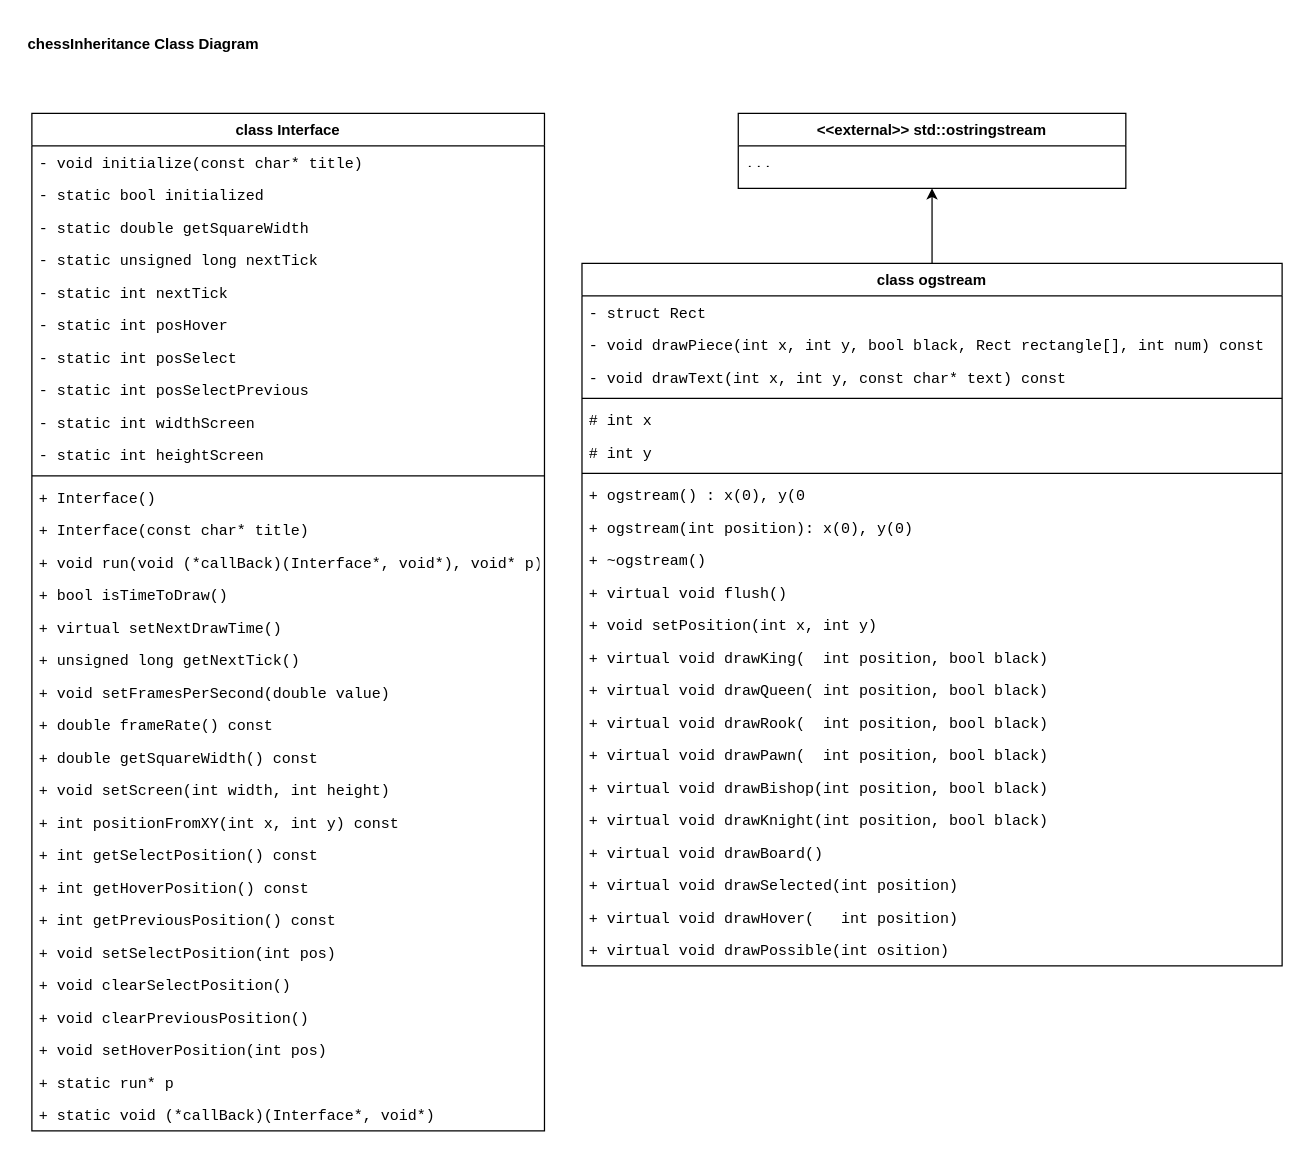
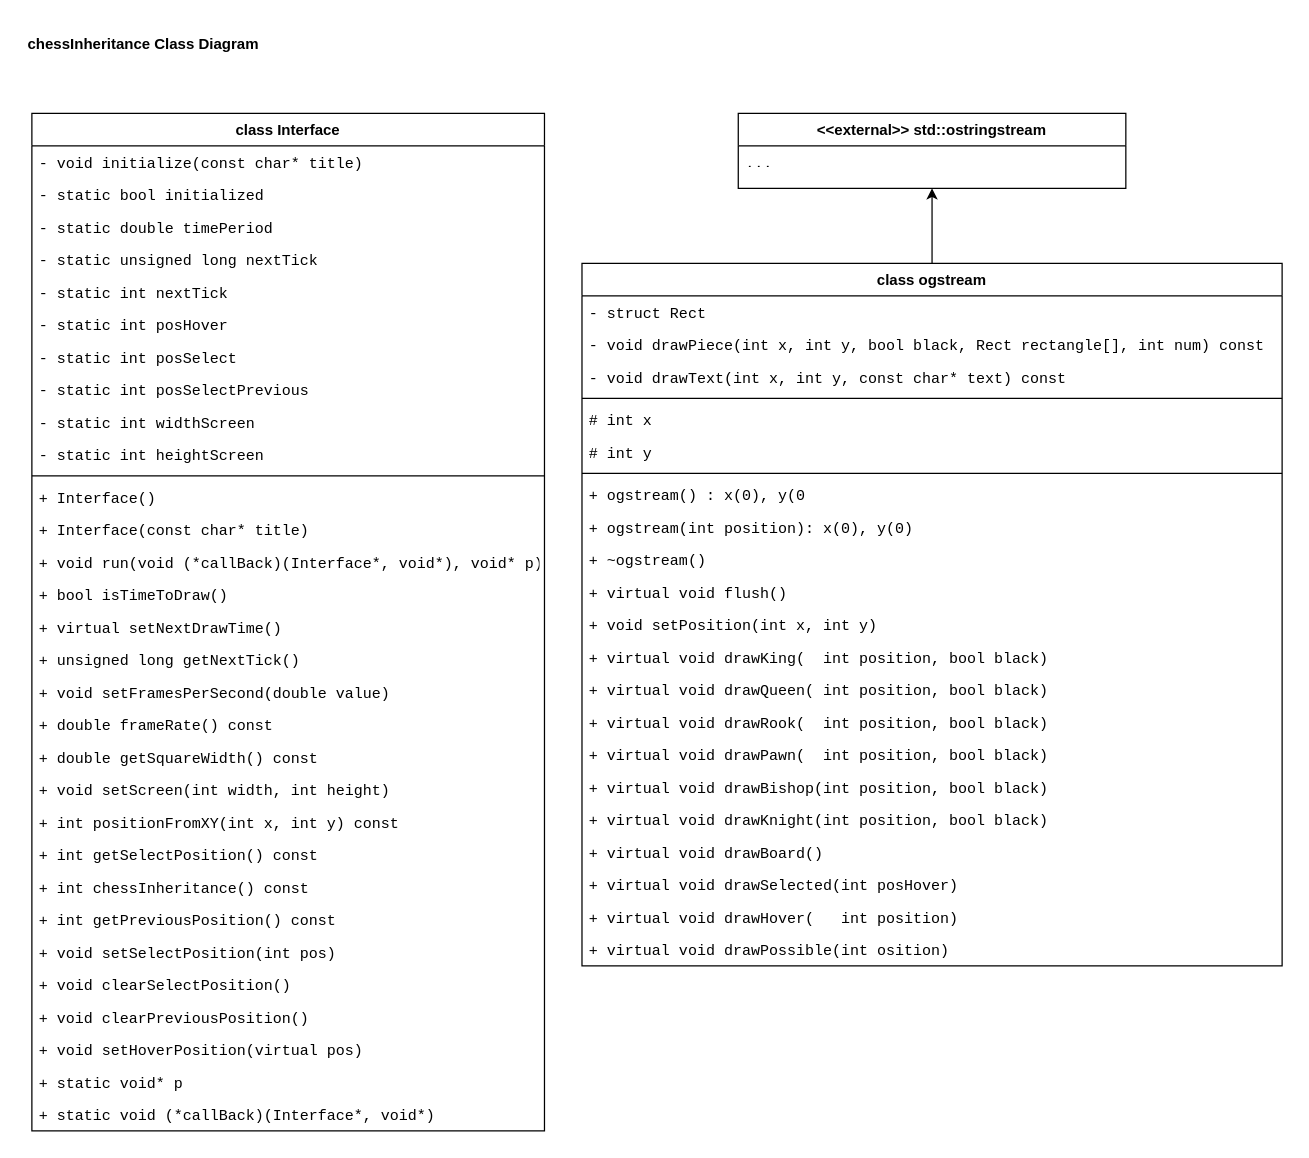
  <mxCell id="0" />
  <mxCell id="1" parent="0" />
  <mxCell id="2" value="class Interface" style="swimlane;fontStyle=1;align=center;verticalAlign=top;childLayout=stackLayout;horizontal=1;startSize=26;horizontalStack=0;resizeParent=1;resizeLast=0;collapsible=1;marginBottom=0;rounded=0;shadow=0;strokeWidth=1;" parent="1" vertex="1"><mxGeometry x="25" y="90" width="410" height="814" as="geometry"><mxRectangle x="230" y="140" width="160" height="26" as="alternateBounds" /></mxGeometry></mxCell>
  <mxCell id="3" value="- void initialize(const char* title)" style="text;align=left;verticalAlign=top;spacingLeft=4;spacingRight=4;overflow=hidden;rotatable=0;points=[[0,0.5],[1,0.5]];portConstraint=eastwest;fontFamily=Courier New;fontStyle=0;" parent="2" vertex="1"><mxGeometry y="26" width="410" height="26" as="geometry" /></mxCell>
  <mxCell id="4" value="- static bool initialized" style="text;align=left;verticalAlign=top;spacingLeft=4;spacingRight=4;overflow=hidden;rotatable=0;points=[[0,0.5],[1,0.5]];portConstraint=eastwest;rounded=0;shadow=0;html=0;fontFamily=Courier New;fontStyle=0;" parent="2" vertex="1"><mxGeometry y="52" width="410" height="26" as="geometry" /></mxCell>
- <mxCell id="5" value="- static double getSquareWidth" style="text;align=left;verticalAlign=top;spacingLeft=4;spacingRight=4;overflow=hidden;rotatable=0;points=[[0,0.5],[1,0.5]];portConstraint=eastwest;rounded=0;shadow=0;html=0;fontFamily=Courier New;fontStyle=0;" vertex="1" parent="2"><mxGeometry y="78" width="410" height="26" as="geometry" /></mxCell>
+ <mxCell id="5" value="- static double timePeriod" style="text;align=left;verticalAlign=top;spacingLeft=4;spacingRight=4;overflow=hidden;rotatable=0;points=[[0,0.5],[1,0.5]];portConstraint=eastwest;rounded=0;shadow=0;html=0;fontFamily=Courier New;fontStyle=0;" vertex="1" parent="2"><mxGeometry y="78" width="410" height="26" as="geometry" /></mxCell>
  <mxCell id="6" value="- static unsigned long nextTick" style="text;align=left;verticalAlign=top;spacingLeft=4;spacingRight=4;overflow=hidden;rotatable=0;points=[[0,0.5],[1,0.5]];portConstraint=eastwest;rounded=0;shadow=0;html=0;fontFamily=Courier New;fontStyle=0;" vertex="1" parent="2"><mxGeometry y="104" width="410" height="26" as="geometry" /></mxCell>
  <mxCell id="7" value="- static int nextTick" style="text;align=left;verticalAlign=top;spacingLeft=4;spacingRight=4;overflow=hidden;rotatable=0;points=[[0,0.5],[1,0.5]];portConstraint=eastwest;rounded=0;shadow=0;html=0;fontFamily=Courier New;fontStyle=0;" vertex="1" parent="2"><mxGeometry y="130" width="410" height="26" as="geometry" /></mxCell>
  <mxCell id="8" value="- static int posHover" style="text;align=left;verticalAlign=top;spacingLeft=4;spacingRight=4;overflow=hidden;rotatable=0;points=[[0,0.5],[1,0.5]];portConstraint=eastwest;rounded=0;shadow=0;html=0;fontFamily=Courier New;fontStyle=0;" vertex="1" parent="2"><mxGeometry y="156" width="410" height="26" as="geometry" /></mxCell>
  <mxCell id="9" value="- static int posSelect" style="text;align=left;verticalAlign=top;spacingLeft=4;spacingRight=4;overflow=hidden;rotatable=0;points=[[0,0.5],[1,0.5]];portConstraint=eastwest;rounded=0;shadow=0;html=0;fontFamily=Courier New;fontStyle=0;" vertex="1" parent="2"><mxGeometry y="182" width="410" height="26" as="geometry" /></mxCell>
  <mxCell id="10" value="- static int posSelectPrevious" style="text;align=left;verticalAlign=top;spacingLeft=4;spacingRight=4;overflow=hidden;rotatable=0;points=[[0,0.5],[1,0.5]];portConstraint=eastwest;rounded=0;shadow=0;html=0;fontFamily=Courier New;fontStyle=0;" vertex="1" parent="2"><mxGeometry y="208" width="410" height="26" as="geometry" /></mxCell>
  <mxCell id="11" value="- static int widthScreen" style="text;align=left;verticalAlign=top;spacingLeft=4;spacingRight=4;overflow=hidden;rotatable=0;points=[[0,0.5],[1,0.5]];portConstraint=eastwest;rounded=0;shadow=0;html=0;fontFamily=Courier New;fontStyle=0;" vertex="1" parent="2"><mxGeometry y="234" width="410" height="26" as="geometry" /></mxCell>
  <mxCell id="12" value="- static int heightScreen" style="text;align=left;verticalAlign=top;spacingLeft=4;spacingRight=4;overflow=hidden;rotatable=0;points=[[0,0.5],[1,0.5]];portConstraint=eastwest;rounded=0;shadow=0;html=0;fontFamily=Courier New;fontStyle=0;" vertex="1" parent="2"><mxGeometry y="260" width="410" height="26" as="geometry" /></mxCell>
  <mxCell id="13" value="" style="line;html=1;strokeWidth=1;align=left;verticalAlign=middle;spacingTop=-1;spacingLeft=3;spacingRight=3;rotatable=0;labelPosition=right;points=[];portConstraint=eastwest;fontFamily=Courier New;fontStyle=0;" parent="2" vertex="1"><mxGeometry y="286" width="410" height="8" as="geometry" /></mxCell>
  <mxCell id="14" value="+ Interface()" style="text;align=left;verticalAlign=top;spacingLeft=4;spacingRight=4;overflow=hidden;rotatable=0;points=[[0,0.5],[1,0.5]];portConstraint=eastwest;fontFamily=Courier New;fontStyle=0;" parent="2" vertex="1"><mxGeometry y="294" width="410" height="26" as="geometry" /></mxCell>
  <mxCell id="15" value="+ Interface(const char* title)" style="text;align=left;verticalAlign=top;spacingLeft=4;spacingRight=4;overflow=hidden;rotatable=0;points=[[0,0.5],[1,0.5]];portConstraint=eastwest;fontFamily=Courier New;fontStyle=0;" vertex="1" parent="2"><mxGeometry y="320" width="410" height="26" as="geometry" /></mxCell>
  <mxCell id="16" value="+ void run(void (*callBack)(Interface*, void*), void* p)" style="text;align=left;verticalAlign=top;spacingLeft=4;spacingRight=4;overflow=hidden;rotatable=0;points=[[0,0.5],[1,0.5]];portConstraint=eastwest;fontFamily=Courier New;fontStyle=0;" vertex="1" parent="2"><mxGeometry y="346" width="410" height="26" as="geometry" /></mxCell>
  <mxCell id="17" value="+ bool isTimeToDraw()&#10;&#10;" style="text;align=left;verticalAlign=top;spacingLeft=4;spacingRight=4;overflow=hidden;rotatable=0;points=[[0,0.5],[1,0.5]];portConstraint=eastwest;fontFamily=Courier New;fontStyle=0;" vertex="1" parent="2"><mxGeometry y="372" width="410" height="26" as="geometry" /></mxCell>
  <mxCell id="18" value="+ virtual setNextDrawTime()" style="text;align=left;verticalAlign=top;spacingLeft=4;spacingRight=4;overflow=hidden;rotatable=0;points=[[0,0.5],[1,0.5]];portConstraint=eastwest;fontFamily=Courier New;fontStyle=0;" vertex="1" parent="2"><mxGeometry y="398" width="410" height="26" as="geometry" /></mxCell>
  <mxCell id="19" value="+ unsigned long getNextTick()" style="text;align=left;verticalAlign=top;spacingLeft=4;spacingRight=4;overflow=hidden;rotatable=0;points=[[0,0.5],[1,0.5]];portConstraint=eastwest;fontFamily=Courier New;fontStyle=0;" vertex="1" parent="2"><mxGeometry y="424" width="410" height="26" as="geometry" /></mxCell>
  <mxCell id="20" value="+ void setFramesPerSecond(double value)" style="text;align=left;verticalAlign=top;spacingLeft=4;spacingRight=4;overflow=hidden;rotatable=0;points=[[0,0.5],[1,0.5]];portConstraint=eastwest;fontFamily=Courier New;fontStyle=0;" vertex="1" parent="2"><mxGeometry y="450" width="410" height="26" as="geometry" /></mxCell>
  <mxCell id="21" value="+ double frameRate() const" style="text;align=left;verticalAlign=top;spacingLeft=4;spacingRight=4;overflow=hidden;rotatable=0;points=[[0,0.5],[1,0.5]];portConstraint=eastwest;fontFamily=Courier New;fontStyle=0;" vertex="1" parent="2"><mxGeometry y="476" width="410" height="26" as="geometry" /></mxCell>
  <mxCell id="22" value="+ double getSquareWidth() const" style="text;align=left;verticalAlign=top;spacingLeft=4;spacingRight=4;overflow=hidden;rotatable=0;points=[[0,0.5],[1,0.5]];portConstraint=eastwest;fontFamily=Courier New;fontStyle=0;" vertex="1" parent="2"><mxGeometry y="502" width="410" height="26" as="geometry" /></mxCell>
  <mxCell id="23" value="+ void setScreen(int width, int height)" style="text;align=left;verticalAlign=top;spacingLeft=4;spacingRight=4;overflow=hidden;rotatable=0;points=[[0,0.5],[1,0.5]];portConstraint=eastwest;fontFamily=Courier New;fontStyle=0;" vertex="1" parent="2"><mxGeometry y="528" width="410" height="26" as="geometry" /></mxCell>
  <mxCell id="24" value="+ int positionFromXY(int x, int y) const" style="text;align=left;verticalAlign=top;spacingLeft=4;spacingRight=4;overflow=hidden;rotatable=0;points=[[0,0.5],[1,0.5]];portConstraint=eastwest;fontFamily=Courier New;fontStyle=0;" vertex="1" parent="2"><mxGeometry y="554" width="410" height="26" as="geometry" /></mxCell>
  <mxCell id="25" value="+ int getSelectPosition() const" style="text;align=left;verticalAlign=top;spacingLeft=4;spacingRight=4;overflow=hidden;rotatable=0;points=[[0,0.5],[1,0.5]];portConstraint=eastwest;fontFamily=Courier New;fontStyle=0;" vertex="1" parent="2"><mxGeometry y="580" width="410" height="26" as="geometry" /></mxCell>
- <mxCell id="26" value="+ int getHoverPosition() const" style="text;align=left;verticalAlign=top;spacingLeft=4;spacingRight=4;overflow=hidden;rotatable=0;points=[[0,0.5],[1,0.5]];portConstraint=eastwest;fontFamily=Courier New;fontStyle=0;" vertex="1" parent="2"><mxGeometry y="606" width="410" height="26" as="geometry" /></mxCell>
+ <mxCell id="26" value="+ int chessInheritance() const" style="text;align=left;verticalAlign=top;spacingLeft=4;spacingRight=4;overflow=hidden;rotatable=0;points=[[0,0.5],[1,0.5]];portConstraint=eastwest;fontFamily=Courier New;fontStyle=0;" vertex="1" parent="2"><mxGeometry y="606" width="410" height="26" as="geometry" /></mxCell>
  <mxCell id="27" value="+ int getPreviousPosition() const" style="text;align=left;verticalAlign=top;spacingLeft=4;spacingRight=4;overflow=hidden;rotatable=0;points=[[0,0.5],[1,0.5]];portConstraint=eastwest;fontFamily=Courier New;fontStyle=0;" vertex="1" parent="2"><mxGeometry y="632" width="410" height="26" as="geometry" /></mxCell>
  <mxCell id="28" value="+ void setSelectPosition(int pos)" style="text;align=left;verticalAlign=top;spacingLeft=4;spacingRight=4;overflow=hidden;rotatable=0;points=[[0,0.5],[1,0.5]];portConstraint=eastwest;fontFamily=Courier New;fontStyle=0;" vertex="1" parent="2"><mxGeometry y="658" width="410" height="26" as="geometry" /></mxCell>
  <mxCell id="29" value="+ void clearSelectPosition()" style="text;align=left;verticalAlign=top;spacingLeft=4;spacingRight=4;overflow=hidden;rotatable=0;points=[[0,0.5],[1,0.5]];portConstraint=eastwest;fontFamily=Courier New;fontStyle=0;" vertex="1" parent="2"><mxGeometry y="684" width="410" height="26" as="geometry" /></mxCell>
  <mxCell id="30" value="+ void clearPreviousPosition()" style="text;align=left;verticalAlign=top;spacingLeft=4;spacingRight=4;overflow=hidden;rotatable=0;points=[[0,0.5],[1,0.5]];portConstraint=eastwest;fontFamily=Courier New;fontStyle=0;" vertex="1" parent="2"><mxGeometry y="710" width="410" height="26" as="geometry" /></mxCell>
- <mxCell id="31" value="+ void setHoverPosition(int pos)" style="text;align=left;verticalAlign=top;spacingLeft=4;spacingRight=4;overflow=hidden;rotatable=0;points=[[0,0.5],[1,0.5]];portConstraint=eastwest;fontFamily=Courier New;fontStyle=0;" vertex="1" parent="2"><mxGeometry y="736" width="410" height="26" as="geometry" /></mxCell>
- <mxCell id="32" value="+ static run* p" style="text;align=left;verticalAlign=top;spacingLeft=4;spacingRight=4;overflow=hidden;rotatable=0;points=[[0,0.5],[1,0.5]];portConstraint=eastwest;fontFamily=Courier New;fontStyle=0;" vertex="1" parent="2"><mxGeometry y="762" width="410" height="26" as="geometry" /></mxCell>
+ <mxCell id="31" value="+ void setHoverPosition(virtual pos)" style="text;align=left;verticalAlign=top;spacingLeft=4;spacingRight=4;overflow=hidden;rotatable=0;points=[[0,0.5],[1,0.5]];portConstraint=eastwest;fontFamily=Courier New;fontStyle=0;" vertex="1" parent="2"><mxGeometry y="736" width="410" height="26" as="geometry" /></mxCell>
+ <mxCell id="32" value="+ static void* p" style="text;align=left;verticalAlign=top;spacingLeft=4;spacingRight=4;overflow=hidden;rotatable=0;points=[[0,0.5],[1,0.5]];portConstraint=eastwest;fontFamily=Courier New;fontStyle=0;" vertex="1" parent="2"><mxGeometry y="762" width="410" height="26" as="geometry" /></mxCell>
  <mxCell id="33" value="+ static void (*callBack)(Interface*, void*)" style="text;align=left;verticalAlign=top;spacingLeft=4;spacingRight=4;overflow=hidden;rotatable=0;points=[[0,0.5],[1,0.5]];portConstraint=eastwest;fontFamily=Courier New;fontStyle=0" vertex="1" parent="2"><mxGeometry y="788" width="410" height="26" as="geometry" /></mxCell>
  <mxCell id="34" value="chessInheritance Class Diagram" style="text;html=1;strokeColor=none;fillColor=none;align=left;verticalAlign=middle;whiteSpace=wrap;rounded=0;fontStyle=1" vertex="1" parent="1"><mxGeometry x="20" y="20" width="240" height="30" as="geometry" /></mxCell>
  <mxCell id="35" style="edgeStyle=orthogonalEdgeStyle;rounded=0;orthogonalLoop=1;jettySize=auto;html=1;exitX=0.5;exitY=0;exitDx=0;exitDy=0;entryX=0.5;entryY=1;entryDx=0;entryDy=0;fontFamily=Courier New;" edge="1" parent="1" source="36" target="59"><mxGeometry relative="1" as="geometry" /></mxCell>
  <mxCell id="36" value="class ogstream" style="swimlane;fontStyle=1;align=center;verticalAlign=top;childLayout=stackLayout;horizontal=1;startSize=26;horizontalStack=0;resizeParent=1;resizeLast=0;collapsible=1;marginBottom=0;rounded=0;shadow=0;strokeWidth=1;" vertex="1" parent="1"><mxGeometry x="465" y="210" width="560" height="562" as="geometry"><mxRectangle x="230" y="140" width="160" height="26" as="alternateBounds" /></mxGeometry></mxCell>
  <mxCell id="37" value="- struct Rect" style="text;align=left;verticalAlign=top;spacingLeft=4;spacingRight=4;overflow=hidden;rotatable=0;points=[[0,0.5],[1,0.5]];portConstraint=eastwest;fontFamily=Courier New;fontStyle=0;" vertex="1" parent="36"><mxGeometry y="26" width="560" height="26" as="geometry" /></mxCell>
  <mxCell id="38" value="- void drawPiece(int x, int y, bool black, Rect rectangle[], int num) const" style="text;align=left;verticalAlign=top;spacingLeft=4;spacingRight=4;overflow=hidden;rotatable=0;points=[[0,0.5],[1,0.5]];portConstraint=eastwest;fontFamily=Courier New;fontStyle=0;" vertex="1" parent="36"><mxGeometry y="52" width="560" height="26" as="geometry" /></mxCell>
  <mxCell id="39" value="- void drawText(int x, int y, const char* text) const" style="text;align=left;verticalAlign=top;spacingLeft=4;spacingRight=4;overflow=hidden;rotatable=0;points=[[0,0.5],[1,0.5]];portConstraint=eastwest;fontFamily=Courier New;fontStyle=0;" vertex="1" parent="36"><mxGeometry y="78" width="560" height="26" as="geometry" /></mxCell>
  <mxCell id="40" value="" style="line;html=1;strokeWidth=1;align=left;verticalAlign=middle;spacingTop=-1;spacingLeft=3;spacingRight=3;rotatable=0;labelPosition=right;points=[];portConstraint=eastwest;fontFamily=Courier New;fontStyle=0;" vertex="1" parent="36"><mxGeometry y="104" width="560" height="8" as="geometry" /></mxCell>
  <mxCell id="41" value="# int x" style="text;align=left;verticalAlign=top;spacingLeft=4;spacingRight=4;overflow=hidden;rotatable=0;points=[[0,0.5],[1,0.5]];portConstraint=eastwest;fontFamily=Courier New;fontStyle=0;" vertex="1" parent="36"><mxGeometry y="112" width="560" height="26" as="geometry" /></mxCell>
  <mxCell id="42" value="# int y" style="text;align=left;verticalAlign=top;spacingLeft=4;spacingRight=4;overflow=hidden;rotatable=0;points=[[0,0.5],[1,0.5]];portConstraint=eastwest;fontFamily=Courier New;fontStyle=0;" vertex="1" parent="36"><mxGeometry y="138" width="560" height="26" as="geometry" /></mxCell>
  <mxCell id="43" value="" style="line;html=1;strokeWidth=1;align=left;verticalAlign=middle;spacingTop=-1;spacingLeft=3;spacingRight=3;rotatable=0;labelPosition=right;points=[];portConstraint=eastwest;fontFamily=Courier New;fontStyle=0;" vertex="1" parent="36"><mxGeometry y="164" width="560" height="8" as="geometry" /></mxCell>
  <mxCell id="44" value="+ ogstream() : x(0), y(0" style="text;align=left;verticalAlign=top;spacingLeft=4;spacingRight=4;overflow=hidden;rotatable=0;points=[[0,0.5],[1,0.5]];portConstraint=eastwest;fontFamily=Courier New;fontStyle=0" vertex="1" parent="36"><mxGeometry y="172" width="560" height="26" as="geometry" /></mxCell>
  <mxCell id="45" value="+ ogstream(int position): x(0), y(0)" style="text;align=left;verticalAlign=top;spacingLeft=4;spacingRight=4;overflow=hidden;rotatable=0;points=[[0,0.5],[1,0.5]];portConstraint=eastwest;fontFamily=Courier New;fontStyle=0" vertex="1" parent="36"><mxGeometry y="198" width="560" height="26" as="geometry" /></mxCell>
  <mxCell id="46" value="+ ~ogstream()" style="text;align=left;verticalAlign=top;spacingLeft=4;spacingRight=4;overflow=hidden;rotatable=0;points=[[0,0.5],[1,0.5]];portConstraint=eastwest;fontFamily=Courier New;fontStyle=0" vertex="1" parent="36"><mxGeometry y="224" width="560" height="26" as="geometry" /></mxCell>
  <mxCell id="47" value="+ virtual void flush()" style="text;align=left;verticalAlign=top;spacingLeft=4;spacingRight=4;overflow=hidden;rotatable=0;points=[[0,0.5],[1,0.5]];portConstraint=eastwest;fontFamily=Courier New;fontStyle=0" vertex="1" parent="36"><mxGeometry y="250" width="560" height="26" as="geometry" /></mxCell>
  <mxCell id="48" value="+ void setPosition(int x, int y)" style="text;align=left;verticalAlign=top;spacingLeft=4;spacingRight=4;overflow=hidden;rotatable=0;points=[[0,0.5],[1,0.5]];portConstraint=eastwest;fontFamily=Courier New;fontStyle=0" vertex="1" parent="36"><mxGeometry y="276" width="560" height="26" as="geometry" /></mxCell>
  <mxCell id="49" value="+ virtual void drawKing(  int position, bool black)" style="text;align=left;verticalAlign=top;spacingLeft=4;spacingRight=4;overflow=hidden;rotatable=0;points=[[0,0.5],[1,0.5]];portConstraint=eastwest;fontFamily=Courier New;fontStyle=0" vertex="1" parent="36"><mxGeometry y="302" width="560" height="26" as="geometry" /></mxCell>
  <mxCell id="50" value="+ virtual void drawQueen( int position, bool black)" style="text;align=left;verticalAlign=top;spacingLeft=4;spacingRight=4;overflow=hidden;rotatable=0;points=[[0,0.5],[1,0.5]];portConstraint=eastwest;fontFamily=Courier New;fontStyle=0" vertex="1" parent="36"><mxGeometry y="328" width="560" height="26" as="geometry" /></mxCell>
  <mxCell id="51" value="+ virtual void drawRook(  int position, bool black)" style="text;align=left;verticalAlign=top;spacingLeft=4;spacingRight=4;overflow=hidden;rotatable=0;points=[[0,0.5],[1,0.5]];portConstraint=eastwest;fontFamily=Courier New;fontStyle=0" vertex="1" parent="36"><mxGeometry y="354" width="560" height="26" as="geometry" /></mxCell>
  <mxCell id="52" value="+ virtual void drawPawn(  int position, bool black)" style="text;align=left;verticalAlign=top;spacingLeft=4;spacingRight=4;overflow=hidden;rotatable=0;points=[[0,0.5],[1,0.5]];portConstraint=eastwest;fontFamily=Courier New;fontStyle=0" vertex="1" parent="36"><mxGeometry y="380" width="560" height="26" as="geometry" /></mxCell>
  <mxCell id="53" value="+ virtual void drawBishop(int position, bool black)" style="text;align=left;verticalAlign=top;spacingLeft=4;spacingRight=4;overflow=hidden;rotatable=0;points=[[0,0.5],[1,0.5]];portConstraint=eastwest;fontFamily=Courier New;fontStyle=0" vertex="1" parent="36"><mxGeometry y="406" width="560" height="26" as="geometry" /></mxCell>
  <mxCell id="54" value="+ virtual void drawKnight(int position, bool black)" style="text;align=left;verticalAlign=top;spacingLeft=4;spacingRight=4;overflow=hidden;rotatable=0;points=[[0,0.5],[1,0.5]];portConstraint=eastwest;fontFamily=Courier New;fontStyle=0" vertex="1" parent="36"><mxGeometry y="432" width="560" height="26" as="geometry" /></mxCell>
  <mxCell id="55" value="+ virtual void drawBoard()" style="text;align=left;verticalAlign=top;spacingLeft=4;spacingRight=4;overflow=hidden;rotatable=0;points=[[0,0.5],[1,0.5]];portConstraint=eastwest;fontFamily=Courier New;fontStyle=0" vertex="1" parent="36"><mxGeometry y="458" width="560" height="26" as="geometry" /></mxCell>
- <mxCell id="56" value="+ virtual void drawSelected(int position)" style="text;align=left;verticalAlign=top;spacingLeft=4;spacingRight=4;overflow=hidden;rotatable=0;points=[[0,0.5],[1,0.5]];portConstraint=eastwest;fontFamily=Courier New;fontStyle=0" vertex="1" parent="36"><mxGeometry y="484" width="560" height="26" as="geometry" /></mxCell>
+ <mxCell id="56" value="+ virtual void drawSelected(int posHover)" style="text;align=left;verticalAlign=top;spacingLeft=4;spacingRight=4;overflow=hidden;rotatable=0;points=[[0,0.5],[1,0.5]];portConstraint=eastwest;fontFamily=Courier New;fontStyle=0" vertex="1" parent="36"><mxGeometry y="484" width="560" height="26" as="geometry" /></mxCell>
  <mxCell id="57" value="+ virtual void drawHover(   int position)" style="text;align=left;verticalAlign=top;spacingLeft=4;spacingRight=4;overflow=hidden;rotatable=0;points=[[0,0.5],[1,0.5]];portConstraint=eastwest;fontFamily=Courier New;fontStyle=0" vertex="1" parent="36"><mxGeometry y="510" width="560" height="26" as="geometry" /></mxCell>
  <mxCell id="58" value="+ virtual void drawPossible(int osition)" style="text;align=left;verticalAlign=top;spacingLeft=4;spacingRight=4;overflow=hidden;rotatable=0;points=[[0,0.5],[1,0.5]];portConstraint=eastwest;fontFamily=Courier New;fontStyle=0" vertex="1" parent="36"><mxGeometry y="536" width="560" height="26" as="geometry" /></mxCell>
  <mxCell id="59" value="&lt;&lt;external&gt;&gt; std::ostringstream" style="swimlane;fontStyle=1;align=center;verticalAlign=top;childLayout=stackLayout;horizontal=1;startSize=26;horizontalStack=0;resizeParent=1;resizeLast=0;collapsible=1;marginBottom=0;rounded=0;shadow=0;strokeWidth=1;" vertex="1" parent="1"><mxGeometry x="590" y="90" width="310" height="60" as="geometry"><mxRectangle x="230" y="140" width="160" height="26" as="alternateBounds" /></mxGeometry></mxCell>
  <mxCell id="60" value="..." style="text;align=left;verticalAlign=top;spacingLeft=4;spacingRight=4;overflow=hidden;rotatable=0;points=[[0,0.5],[1,0.5]];portConstraint=eastwest;rounded=0;shadow=0;html=0;fontFamily=Courier New;fontStyle=0;" vertex="1" parent="59"><mxGeometry y="26" width="310" height="12" as="geometry" /></mxCell>
